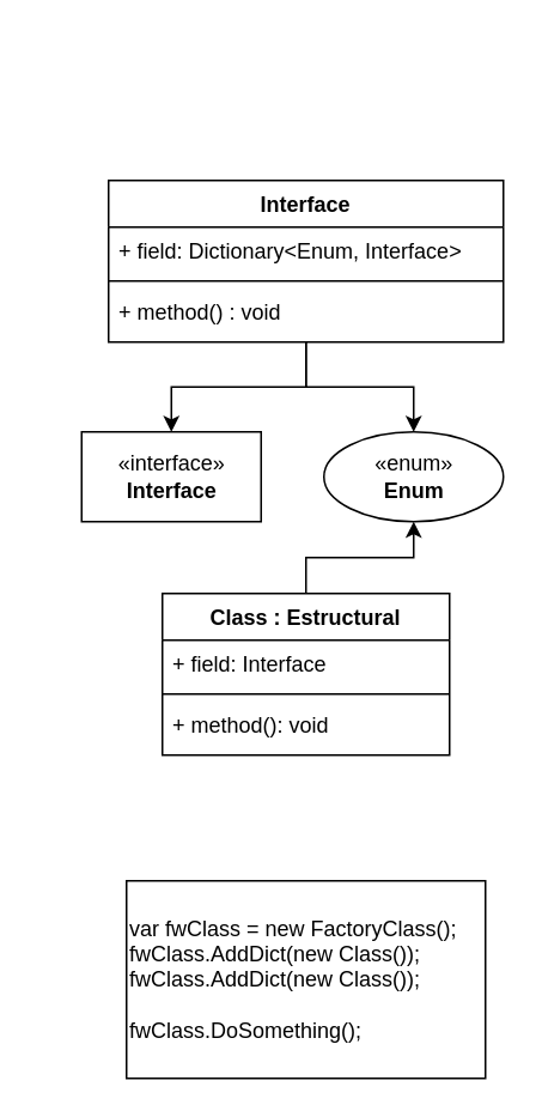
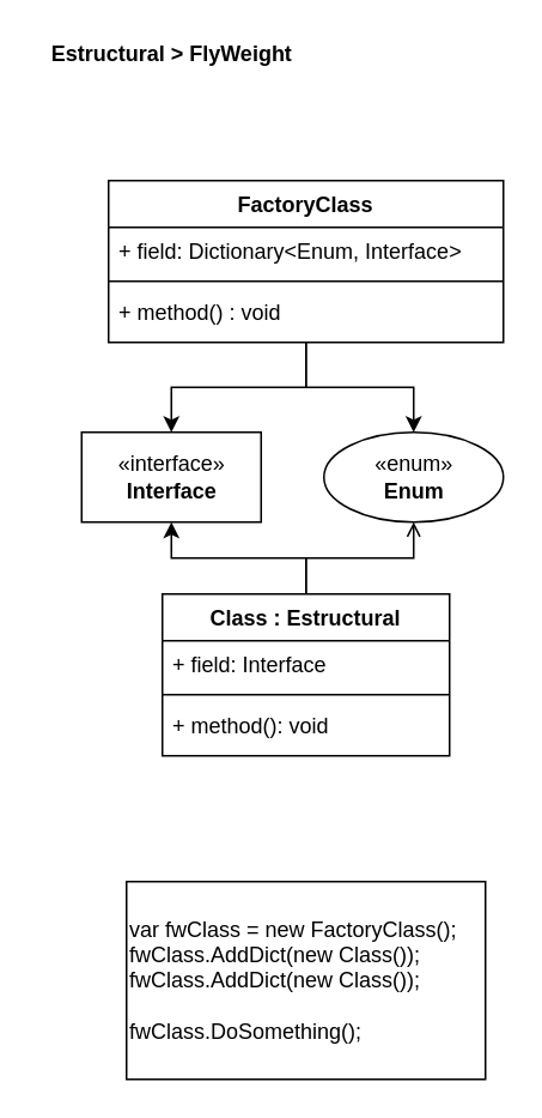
  <mxCell id="0" />
  <mxCell id="1" parent="0" />
  <mxCell id="2" value="&lt;span&gt;var fwClass = new FactoryClass();&lt;br&gt;fwClass.AddDict(new Class());&lt;br&gt;&lt;/span&gt;fwClass.AddDict(new Class());&lt;br&gt;&lt;span&gt;&lt;br&gt;fwClass.DoSomething();&lt;br&gt;&lt;/span&gt;" style="rounded=0;whiteSpace=wrap;html=1;align=left;labelBackgroundColor=#ffffff;" parent="1" vertex="1"><mxGeometry x="70" y="490" width="200" height="110" as="geometry" /></mxCell>
+ <mxCell id="3" value="&lt;b&gt;Estructural &amp;gt; FlyWeight&lt;/b&gt;" style="text;html=1;align=center;verticalAlign=middle;resizable=0;points=[];autosize=1;" parent="1" vertex="1"><mxGeometry width="150" height="20" as="geometry" x="20" y="20" /></mxCell>
  <mxCell id="4" value="«interface»&lt;br&gt;&lt;b&gt;Interface&lt;/b&gt;" style="html=1;" parent="1" vertex="1"><mxGeometry x="45" y="240" width="100" height="50" as="geometry" /></mxCell>
+ <mxCell id="5" style="edgeStyle=orthogonalEdgeStyle;rounded=0;orthogonalLoop=1;jettySize=auto;html=1;entryX=0.5;entryY=1;entryDx=0;entryDy=0;" parent="1" source="10" target="4" edge="1"><mxGeometry relative="1" as="geometry" /></mxCell>
  <mxCell id="6" style="edgeStyle=orthogonalEdgeStyle;rounded=0;orthogonalLoop=1;jettySize=auto;html=1;entryX=0.5;entryY=0;entryDx=0;entryDy=0;" parent="1" source="14" target="4" edge="1"><mxGeometry relative="1" as="geometry" /></mxCell>
- <mxCell id="7" style="edgeStyle=orthogonalEdgeStyle;rounded=0;orthogonalLoop=1;jettySize=auto;html=1;entryX=0.5;entryY=1;entryDx=0;entryDy=0;" edge="1" parent="1" source="10" target="9"><mxGeometry relative="1" as="geometry" /></mxCell>
+ <mxCell id="7" style="edgeStyle=orthogonalEdgeStyle;rounded=0;orthogonalLoop=1;jettySize=auto;html=1;entryX=0.5;entryY=1;entryDx=0;entryDy=0;endArrow=open;" edge="1" parent="1" source="10" target="9"><mxGeometry relative="1" as="geometry" /></mxCell>
  <mxCell id="8" style="edgeStyle=orthogonalEdgeStyle;rounded=0;orthogonalLoop=1;jettySize=auto;html=1;entryX=0.5;entryY=0;entryDx=0;entryDy=0;" edge="1" parent="1" source="14" target="9"><mxGeometry relative="1" as="geometry" /></mxCell>
  <mxCell id="9" value="«enum»&lt;br&gt;&lt;b&gt;Enum&lt;/b&gt;" style="ellipse;html=1;" vertex="1" parent="1"><mxGeometry x="180" y="240" width="100" height="50" as="geometry" /></mxCell>
  <mxCell id="10" value="Class : Estructural" style="swimlane;fontStyle=1;align=center;verticalAlign=top;childLayout=stackLayout;horizontal=1;startSize=26;horizontalStack=0;resizeParent=1;resizeParentMax=0;resizeLast=0;collapsible=1;marginBottom=0;" parent="1" vertex="1"><mxGeometry x="90" y="330" width="160" height="90" as="geometry" /></mxCell>
  <mxCell id="11" value="+ field: Interface" style="text;strokeColor=none;fillColor=none;align=left;verticalAlign=top;spacingLeft=4;spacingRight=4;overflow=hidden;rotatable=0;points=[[0,0.5],[1,0.5]];portConstraint=eastwest;" parent="10" vertex="1"><mxGeometry y="26" width="160" height="26" as="geometry" /></mxCell>
  <mxCell id="12" value="" style="line;strokeWidth=1;fillColor=none;align=left;verticalAlign=middle;spacingTop=-1;spacingLeft=3;spacingRight=3;rotatable=0;labelPosition=right;points=[];portConstraint=eastwest;" parent="10" vertex="1"><mxGeometry y="52" width="160" height="8" as="geometry" /></mxCell>
  <mxCell id="13" value="+ method(): void" style="text;strokeColor=none;fillColor=none;align=left;verticalAlign=top;spacingLeft=4;spacingRight=4;overflow=hidden;rotatable=0;points=[[0,0.5],[1,0.5]];portConstraint=eastwest;" parent="10" vertex="1"><mxGeometry y="60" width="160" height="30" as="geometry" /></mxCell>
- <mxCell id="14" value="Interface" style="swimlane;fontStyle=1;align=center;verticalAlign=top;childLayout=stackLayout;horizontal=1;startSize=26;horizontalStack=0;resizeParent=1;resizeParentMax=0;resizeLast=0;collapsible=1;marginBottom=0;" parent="1" vertex="1"><mxGeometry x="60" y="100" width="220" height="90" as="geometry" /></mxCell>
+ <mxCell id="14" value="FactoryClass" style="swimlane;fontStyle=1;align=center;verticalAlign=top;childLayout=stackLayout;horizontal=1;startSize=26;horizontalStack=0;resizeParent=1;resizeParentMax=0;resizeLast=0;collapsible=1;marginBottom=0;" parent="1" vertex="1"><mxGeometry x="60" y="100" width="220" height="90" as="geometry" /></mxCell>
  <mxCell id="15" value="+ field: Dictionary&lt;Enum, Interface&gt;" style="text;strokeColor=none;fillColor=none;align=left;verticalAlign=top;spacingLeft=4;spacingRight=4;overflow=hidden;rotatable=0;points=[[0,0.5],[1,0.5]];portConstraint=eastwest;" parent="14" vertex="1"><mxGeometry y="26" width="220" height="26" as="geometry" /></mxCell>
  <mxCell id="16" value="" style="line;strokeWidth=1;fillColor=none;align=left;verticalAlign=middle;spacingTop=-1;spacingLeft=3;spacingRight=3;rotatable=0;labelPosition=right;points=[];portConstraint=eastwest;" parent="14" vertex="1"><mxGeometry y="52" width="220" height="8" as="geometry" /></mxCell>
  <mxCell id="17" value="+ method() : void" style="text;strokeColor=none;fillColor=none;align=left;verticalAlign=top;spacingLeft=4;spacingRight=4;overflow=hidden;rotatable=0;points=[[0,0.5],[1,0.5]];portConstraint=eastwest;" parent="14" vertex="1"><mxGeometry y="60" width="220" height="30" as="geometry" /></mxCell>
